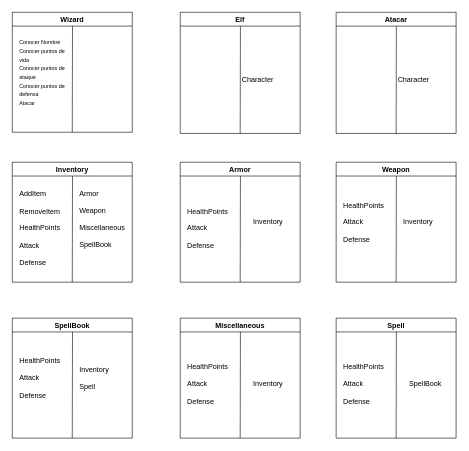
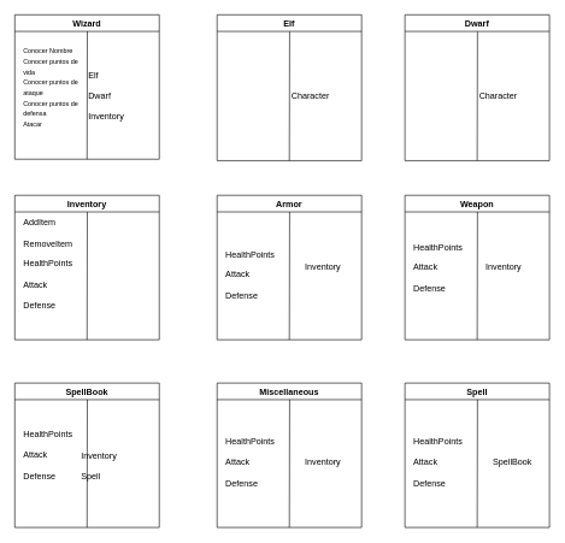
  <mxCell id="0" />
  <mxCell id="1" parent="0" />
  <mxCell id="2" value="Wizard" style="swimlane;" parent="1" vertex="1"><mxGeometry x="20" y="20" width="200" height="200" as="geometry" /></mxCell>
+ <mxCell id="3" value="Elf&lt;br&gt;&lt;br&gt;Dwarf&lt;br&gt;&lt;br&gt;Inventory" style="text;html=1;strokeColor=none;fillColor=none;align=left;verticalAlign=middle;whiteSpace=wrap;rounded=0;" parent="2" vertex="1"><mxGeometry x="100" y="23" width="100" height="177" as="geometry" /></mxCell>
  <mxCell id="4" value="&lt;font style=&quot;font-size: 9px&quot;&gt;Conocer Nombre&lt;br&gt;Conocer puntos de vida&lt;br&gt;Conocer puntos de ataque&lt;br&gt;Conocer puntos de defensa&lt;br&gt;Atacar&lt;/font&gt;" style="text;html=1;strokeColor=none;fillColor=none;align=left;verticalAlign=middle;whiteSpace=wrap;rounded=0;" parent="2" vertex="1"><mxGeometry x="10" y="40" width="80" height="120" as="geometry" /></mxCell>
  <mxCell id="5" value="" style="endArrow=none;html=1;exitX=0.5;exitY=1;exitDx=0;exitDy=0;entryX=0.502;entryY=0.115;entryDx=0;entryDy=0;entryPerimeter=0;" parent="1" source="2" target="2" edge="1"><mxGeometry width="50" height="50" relative="1" as="geometry"><mxPoint x="119.76" y="150" as="sourcePoint" /><mxPoint x="120" y="50" as="targetPoint" /></mxGeometry></mxCell>
  <mxCell id="6" value="Elf" style="swimlane;" parent="1" vertex="1"><mxGeometry x="300" y="20" width="200" height="202" as="geometry" /></mxCell>
  <mxCell id="7" value="Character" style="text;html=1;strokeColor=none;fillColor=none;align=left;verticalAlign=middle;whiteSpace=wrap;rounded=0;" vertex="1" parent="6"><mxGeometry x="101" y="23" width="99" height="179" as="geometry" /></mxCell>
  <mxCell id="8" value="" style="endArrow=none;html=1;exitX=0.5;exitY=1;exitDx=0;exitDy=0;entryX=0.502;entryY=0.115;entryDx=0;entryDy=0;entryPerimeter=0;" parent="1" source="6" target="6" edge="1"><mxGeometry width="50" height="50" relative="1" as="geometry"><mxPoint x="399.76" y="150" as="sourcePoint" /><mxPoint x="400" y="50" as="targetPoint" /></mxGeometry></mxCell>
- <mxCell id="9" value="Atacar" style="swimlane;startSize=23;" parent="1" vertex="1"><mxGeometry x="560" y="20" width="200" height="202" as="geometry" /></mxCell>
+ <mxCell id="9" value="Dwarf" style="swimlane;startSize=23;" parent="1" vertex="1"><mxGeometry x="560" y="20" width="200" height="202" as="geometry" /></mxCell>
  <mxCell id="10" value="Character" style="text;html=1;strokeColor=none;fillColor=none;align=left;verticalAlign=middle;whiteSpace=wrap;rounded=0;" vertex="1" parent="9"><mxGeometry x="101" y="23" width="99" height="179" as="geometry" /></mxCell>
  <mxCell id="11" value="" style="endArrow=none;html=1;exitX=0.5;exitY=1;exitDx=0;exitDy=0;entryX=0.502;entryY=0.115;entryDx=0;entryDy=0;entryPerimeter=0;" parent="1" source="9" target="9" edge="1"><mxGeometry width="50" height="50" relative="1" as="geometry"><mxPoint x="659.76" y="150" as="sourcePoint" /><mxPoint x="660" y="50" as="targetPoint" /></mxGeometry></mxCell>
  <mxCell id="12" value="Inventory" style="swimlane;" parent="1" vertex="1"><mxGeometry x="20" y="270" width="200" height="200" as="geometry" /></mxCell>
- <mxCell id="13" value="Armor&lt;br&gt;&lt;br&gt;Weapon&lt;br&gt;&lt;br&gt;Miscellaneous&lt;br&gt;&lt;br&gt;SpellBook" style="text;html=1;strokeColor=none;fillColor=none;align=left;verticalAlign=middle;whiteSpace=wrap;rounded=0;" parent="12" vertex="1"><mxGeometry x="110" y="40" width="80" height="110" as="geometry" /></mxCell>
- <mxCell id="14" value="AddItem&lt;br&gt;&lt;br&gt;RemoveItem&lt;br&gt;&lt;br&gt;HealthPoints&lt;br&gt;&lt;br&gt;Attack&lt;br&gt;&lt;br&gt;Defense" style="text;html=1;strokeColor=none;fillColor=none;align=left;verticalAlign=middle;whiteSpace=wrap;rounded=0;" parent="12" vertex="1"><mxGeometry x="10" y="40" width="70" height="140" as="geometry" /></mxCell>
+ <mxCell id="14" value="AddItem&lt;br&gt;&lt;br&gt;RemoveItem&lt;br&gt;&lt;br&gt;HealthPoints&lt;br&gt;&lt;br&gt;Attack&lt;br&gt;&lt;br&gt;Defense" style="text;html=1;strokeColor=none;fillColor=none;align=left;verticalAlign=middle;whiteSpace=wrap;rounded=0;" parent="12" vertex="1"><mxGeometry x="10" y="25" width="70" height="140" as="geometry" /></mxCell>
  <mxCell id="15" value="" style="endArrow=none;html=1;exitX=0.5;exitY=1;exitDx=0;exitDy=0;entryX=0.502;entryY=0.115;entryDx=0;entryDy=0;entryPerimeter=0;" parent="1" source="12" target="12" edge="1"><mxGeometry width="50" height="50" relative="1" as="geometry"><mxPoint x="119.76" y="400" as="sourcePoint" /><mxPoint x="120" y="300" as="targetPoint" /></mxGeometry></mxCell>
  <mxCell id="16" value="Armor" style="swimlane;" parent="1" vertex="1"><mxGeometry x="300" y="270" width="200" height="200" as="geometry" /></mxCell>
  <mxCell id="17" value="HealthPoints&lt;br&gt;&lt;br&gt;Attack&lt;br&gt;&lt;br&gt;Defense" style="text;html=1;strokeColor=none;fillColor=none;align=left;verticalAlign=middle;whiteSpace=wrap;rounded=0;" parent="16" vertex="1"><mxGeometry x="10" y="60" width="70" height="100" as="geometry" /></mxCell>
  <mxCell id="18" value="Inventory" style="text;html=1;strokeColor=none;fillColor=none;align=left;verticalAlign=middle;whiteSpace=wrap;rounded=0;" parent="16" vertex="1"><mxGeometry x="120" y="72.5" width="70" height="55" as="geometry" /></mxCell>
  <mxCell id="19" value="" style="endArrow=none;html=1;exitX=0.5;exitY=1;exitDx=0;exitDy=0;entryX=0.502;entryY=0.115;entryDx=0;entryDy=0;entryPerimeter=0;" parent="1" source="16" target="16" edge="1"><mxGeometry width="50" height="50" relative="1" as="geometry"><mxPoint x="399.76" y="400" as="sourcePoint" /><mxPoint x="400" y="300" as="targetPoint" /></mxGeometry></mxCell>
  <mxCell id="20" value="Weapon" style="swimlane;" parent="1" vertex="1"><mxGeometry x="560" y="270" width="200" height="200" as="geometry" /></mxCell>
  <mxCell id="21" value="HealthPoints&lt;br&gt;&lt;br&gt;Attack&lt;br&gt;&lt;br&gt;Defense" style="text;html=1;strokeColor=none;fillColor=none;align=left;verticalAlign=middle;whiteSpace=wrap;rounded=0;" parent="20" vertex="1"><mxGeometry x="10" y="50" width="70" height="100" as="geometry" /></mxCell>
  <mxCell id="22" value="Inventory" style="text;html=1;strokeColor=none;fillColor=none;align=left;verticalAlign=middle;whiteSpace=wrap;rounded=0;" parent="20" vertex="1"><mxGeometry x="110" y="72.5" width="70" height="55" as="geometry" /></mxCell>
  <mxCell id="23" value="" style="endArrow=none;html=1;exitX=0.5;exitY=1;exitDx=0;exitDy=0;entryX=0.502;entryY=0.115;entryDx=0;entryDy=0;entryPerimeter=0;" parent="1" source="20" target="20" edge="1"><mxGeometry width="50" height="50" relative="1" as="geometry"><mxPoint x="659.76" y="400" as="sourcePoint" /><mxPoint x="660" y="300" as="targetPoint" /></mxGeometry></mxCell>
  <mxCell id="24" value="SpellBook" style="swimlane;" parent="1" vertex="1"><mxGeometry x="20" y="530" width="200" height="200" as="geometry" /></mxCell>
  <mxCell id="25" value="HealthPoints&lt;br&gt;&lt;br&gt;Attack&lt;br&gt;&lt;br&gt;Defense" style="text;html=1;strokeColor=none;fillColor=none;align=left;verticalAlign=middle;whiteSpace=wrap;rounded=0;" parent="24" vertex="1"><mxGeometry x="10" y="50" width="70" height="100" as="geometry" /></mxCell>
- <mxCell id="26" value="Inventory&lt;br&gt;&lt;br&gt;Spell" style="text;html=1;strokeColor=none;fillColor=none;align=left;verticalAlign=middle;whiteSpace=wrap;rounded=0;" parent="24" vertex="1"><mxGeometry x="110" y="72.5" width="70" height="55" as="geometry" /></mxCell>
+ <mxCell id="26" value="Inventory&lt;br&gt;&lt;br&gt;Spell" style="text;html=1;strokeColor=none;fillColor=none;align=left;verticalAlign=middle;whiteSpace=wrap;rounded=0;" parent="24" vertex="1"><mxGeometry x="90" y="87.5" width="70" height="55" as="geometry" /></mxCell>
  <mxCell id="27" value="" style="endArrow=none;html=1;exitX=0.5;exitY=1;exitDx=0;exitDy=0;entryX=0.502;entryY=0.115;entryDx=0;entryDy=0;entryPerimeter=0;" parent="1" source="24" target="24" edge="1"><mxGeometry width="50" height="50" relative="1" as="geometry"><mxPoint x="119.76" y="660" as="sourcePoint" /><mxPoint x="120" y="560" as="targetPoint" /></mxGeometry></mxCell>
  <mxCell id="28" value="Miscellaneous" style="swimlane;" parent="1" vertex="1"><mxGeometry x="300" y="530" width="200" height="200" as="geometry" /></mxCell>
  <mxCell id="29" value="HealthPoints&lt;br&gt;&lt;br&gt;Attack&lt;br&gt;&lt;br&gt;Defense" style="text;html=1;strokeColor=none;fillColor=none;align=left;verticalAlign=middle;whiteSpace=wrap;rounded=0;" parent="28" vertex="1"><mxGeometry x="10" y="60" width="70" height="100" as="geometry" /></mxCell>
  <mxCell id="30" value="Inventory" style="text;html=1;strokeColor=none;fillColor=none;align=left;verticalAlign=middle;whiteSpace=wrap;rounded=0;" parent="28" vertex="1"><mxGeometry x="120" y="82.5" width="70" height="55" as="geometry" /></mxCell>
  <mxCell id="31" value="" style="endArrow=none;html=1;exitX=0.5;exitY=1;exitDx=0;exitDy=0;entryX=0.502;entryY=0.115;entryDx=0;entryDy=0;entryPerimeter=0;" parent="1" source="28" target="28" edge="1"><mxGeometry width="50" height="50" relative="1" as="geometry"><mxPoint x="399.76" y="660" as="sourcePoint" /><mxPoint x="400" y="560" as="targetPoint" /></mxGeometry></mxCell>
  <mxCell id="32" value="Spell" style="swimlane;" parent="1" vertex="1"><mxGeometry x="560" y="530" width="200" height="200" as="geometry" /></mxCell>
  <mxCell id="33" value="HealthPoints&lt;br&gt;&lt;br&gt;Attack&lt;br&gt;&lt;br&gt;Defense" style="text;html=1;strokeColor=none;fillColor=none;align=left;verticalAlign=middle;whiteSpace=wrap;rounded=0;" parent="32" vertex="1"><mxGeometry x="10" y="60" width="70" height="100" as="geometry" /></mxCell>
  <mxCell id="34" value="SpellBook" style="text;html=1;strokeColor=none;fillColor=none;align=left;verticalAlign=middle;whiteSpace=wrap;rounded=0;" parent="32" vertex="1"><mxGeometry x="120" y="82.5" width="70" height="55" as="geometry" /></mxCell>
  <mxCell id="35" value="" style="endArrow=none;html=1;exitX=0.5;exitY=1;exitDx=0;exitDy=0;entryX=0.502;entryY=0.115;entryDx=0;entryDy=0;entryPerimeter=0;" parent="1" source="32" target="32" edge="1"><mxGeometry width="50" height="50" relative="1" as="geometry"><mxPoint x="409.76" y="670" as="sourcePoint" /><mxPoint x="410" y="570" as="targetPoint" /></mxGeometry></mxCell>
